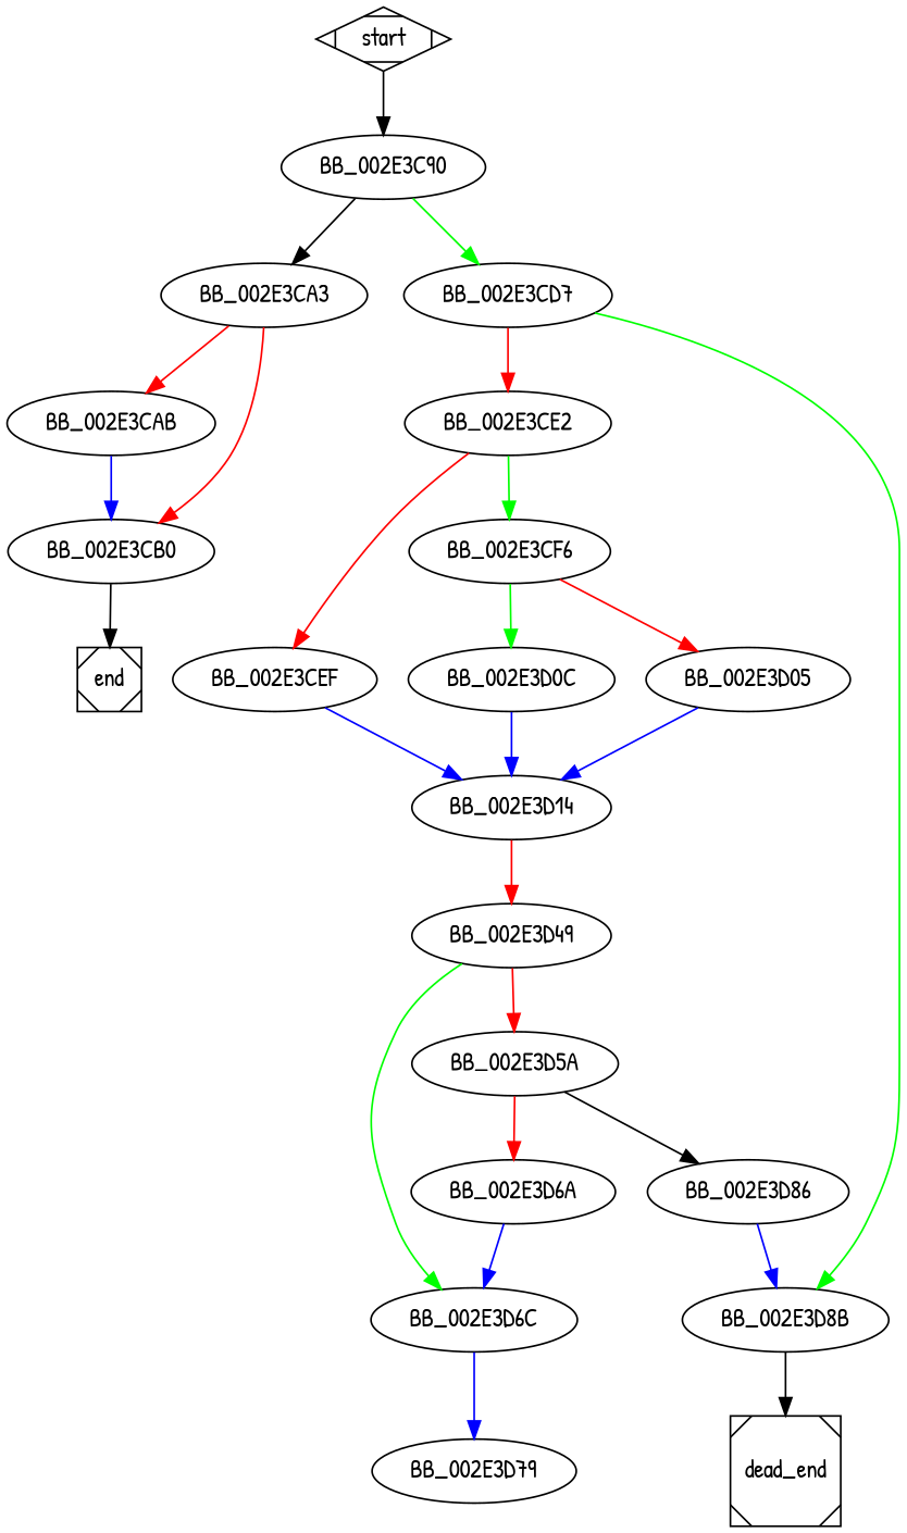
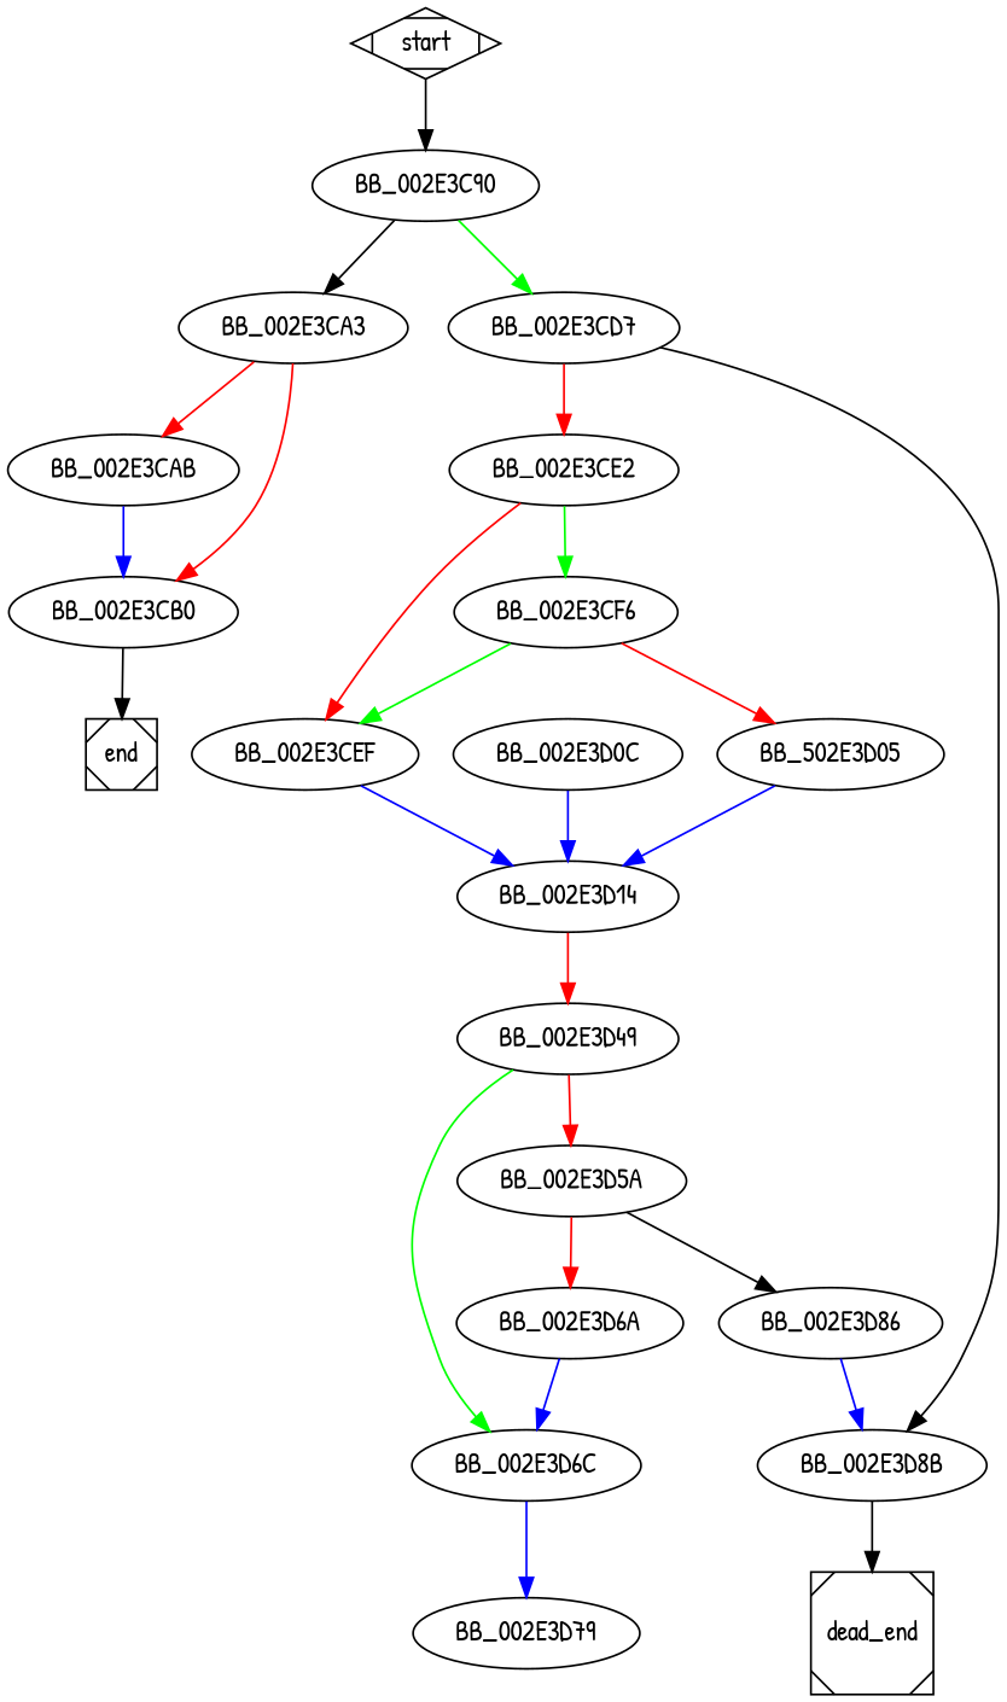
  digraph {
    fontname="Patrick Hand"
    node [fontname="Patrick Hand"]
    edge [fontname="Patrick Hand" color=red]
    start [shape=Mdiamond]
    BB_002E3C90
    BB_002E3CA3
    BB_002E3CD7
    BB_002E3CAB
    BB_002E3CB0
    BB_002E3CE2
    BB_002E3D8B
    end [shape=Msquare]
    BB_002E3CEF
    BB_002E3CF6
    dead_end [shape=Msquare]
    BB_002E3D14
-   BB_002E3D05
+   BB_002E3D05 [label=BB_502E3D05]
    BB_002E3D0C
    BB_002E3D49
    BB_002E3D5A
    BB_002E3D6C
    BB_002E3D6A
    BB_002E3D86
    BB_002E3D79
    start -> BB_002E3C90 [color=""]
    BB_002E3C90 -> BB_002E3CA3 [color=black]
    BB_002E3C90 -> BB_002E3CD7 [color=green]
    BB_002E3CA3 -> BB_002E3CAB
    BB_002E3CA3 -> BB_002E3CB0
    BB_002E3CD7 -> BB_002E3CE2
-   BB_002E3CD7 -> BB_002E3D8B [color=green]
+   BB_002E3CD7 -> BB_002E3D8B [color=black]
    BB_002E3CAB -> BB_002E3CB0 [color=blue]
    BB_002E3CB0 -> end [color=""]
    BB_002E3CE2 -> BB_002E3CEF
    BB_002E3CE2 -> BB_002E3CF6 [color=green]
    BB_002E3D8B -> dead_end [color=""]
    BB_002E3CEF -> BB_002E3D14 [color=blue]
    BB_002E3CF6 -> BB_002E3D05
-   BB_002E3CF6 -> BB_002E3D0C [color=green]
+   BB_002E3CF6 -> BB_002E3CEF [color=green]
    BB_002E3D14 -> BB_002E3D49
    BB_002E3D05 -> BB_002E3D14 [color=blue]
    BB_002E3D0C -> BB_002E3D14 [color=blue]
    BB_002E3D49 -> BB_002E3D5A
    BB_002E3D49 -> BB_002E3D6C [color=green]
    BB_002E3D5A -> BB_002E3D6A
    BB_002E3D5A -> BB_002E3D86 [color=black]
    BB_002E3D6C -> BB_002E3D79 [color=blue]
    BB_002E3D6A -> BB_002E3D6C [color=blue]
    BB_002E3D86 -> BB_002E3D8B [color=blue]
  }
